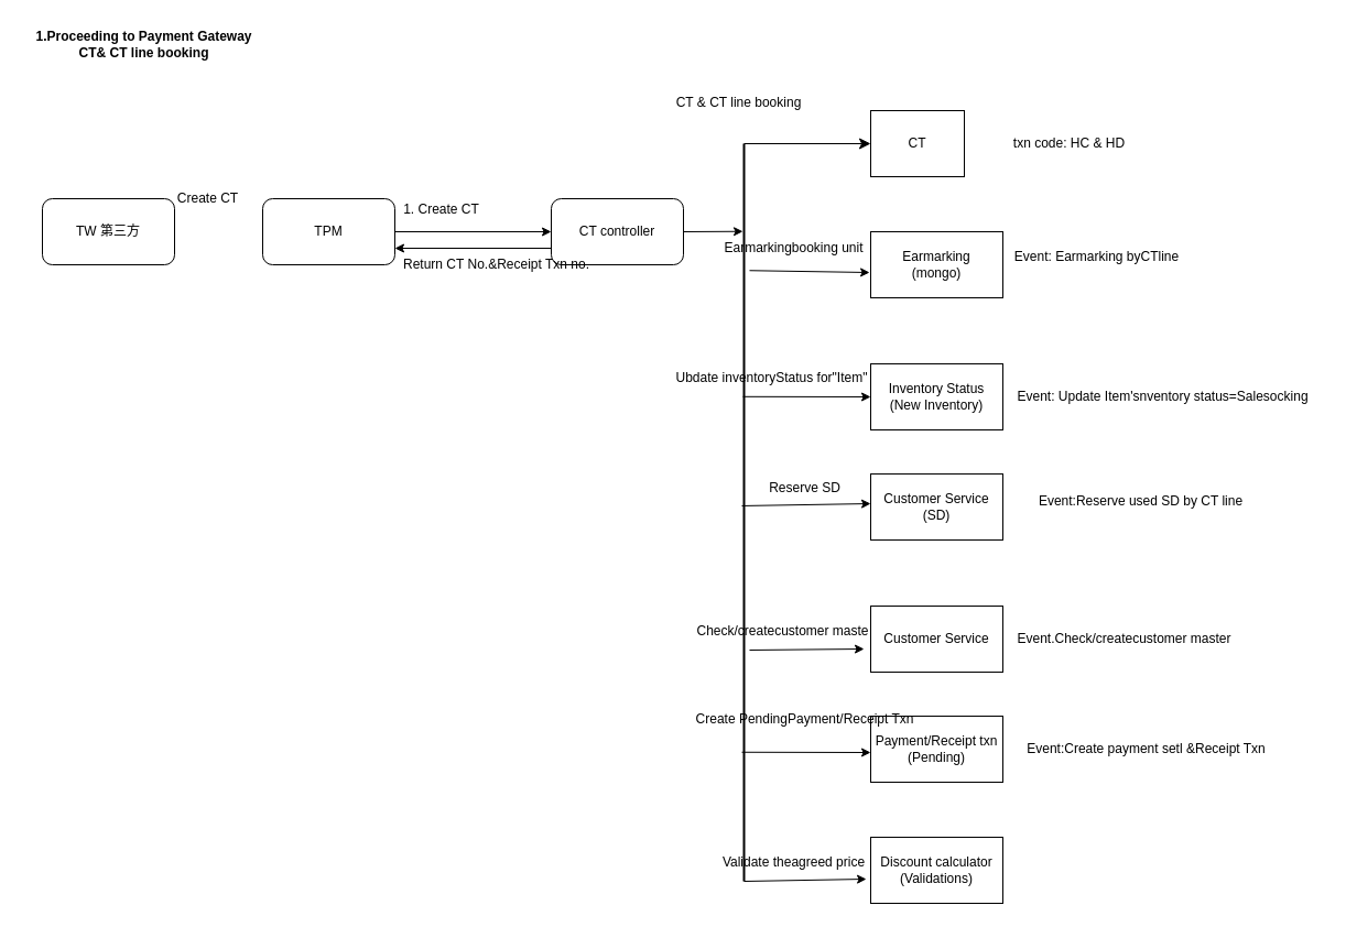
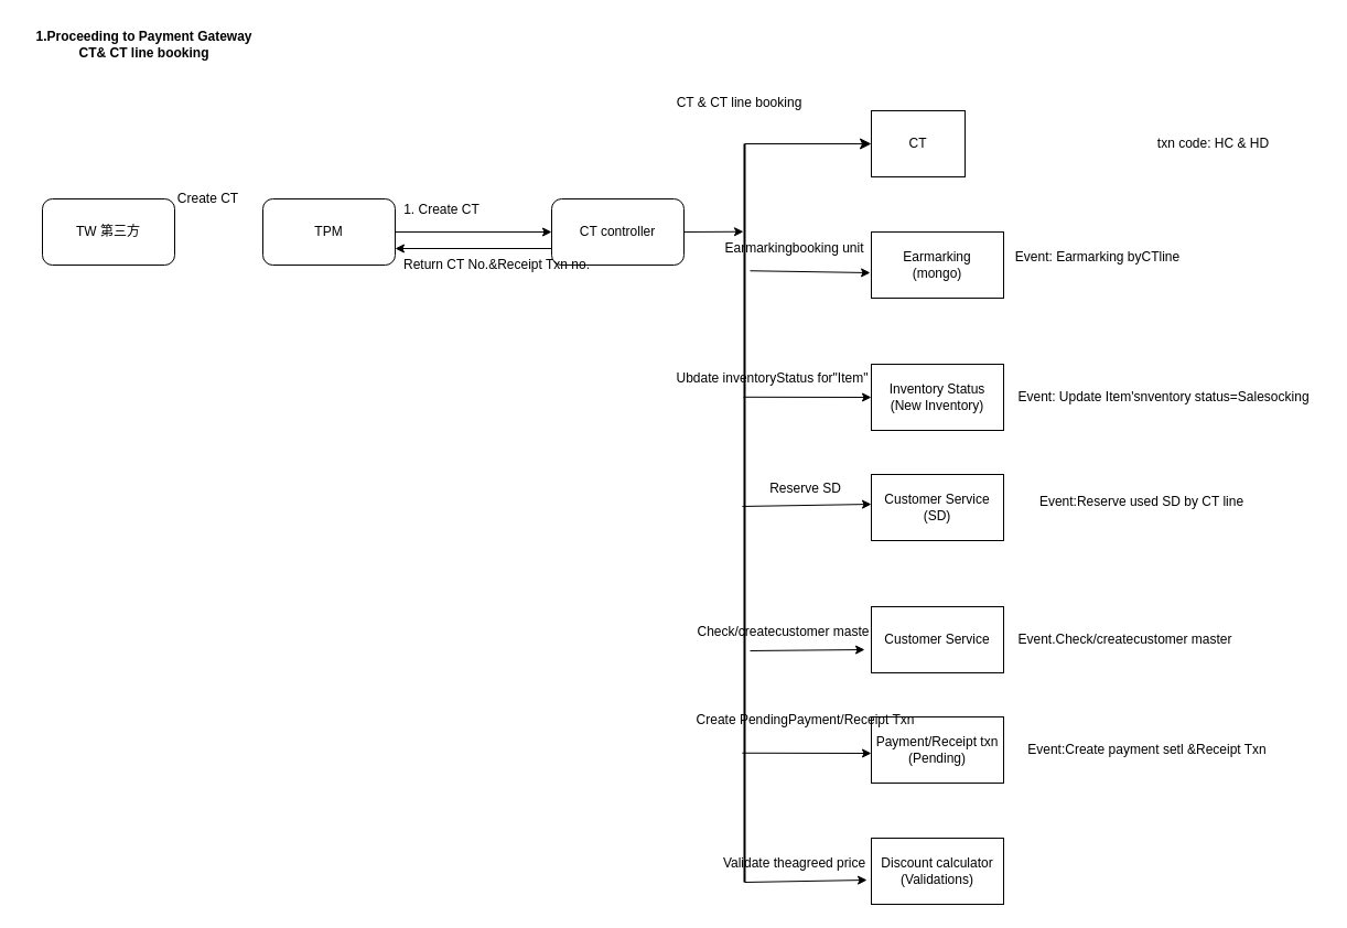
  <mxCell id="0" />
  <mxCell id="1" parent="0" />
  <mxCell id="2" value="TW 第三方" style="rounded=1;whiteSpace=wrap;html=1;" vertex="1" parent="1"><mxGeometry x="38" y="180" width="120" height="60" as="geometry" /></mxCell>
  <mxCell id="3" value="" style="edgeStyle=orthogonalEdgeStyle;rounded=0;orthogonalLoop=1;jettySize=auto;html=1;" edge="1" parent="1" source="4" target="5"><mxGeometry relative="1" as="geometry" /></mxCell>
  <mxCell id="4" value="TPM" style="rounded=1;whiteSpace=wrap;html=1;" vertex="1" parent="1"><mxGeometry x="238" y="180" width="120" height="60" as="geometry" /></mxCell>
  <mxCell id="5" value="CT controller" style="rounded=1;whiteSpace=wrap;html=1;" vertex="1" parent="1"><mxGeometry x="500" y="180" width="120" height="60" as="geometry" /></mxCell>
  <mxCell id="6" value="CT" style="rounded=0;whiteSpace=wrap;html=1;" vertex="1" parent="1"><mxGeometry x="790" y="100" width="85" height="60" as="geometry" /></mxCell>
  <mxCell id="7" value="Earmarking&lt;br&gt;(mongo)" style="rounded=0;whiteSpace=wrap;html=1;" vertex="1" parent="1"><mxGeometry x="790" y="210" width="120" height="60" as="geometry" /></mxCell>
  <mxCell id="8" value="" style="line;strokeWidth=2;direction=south;html=1;" vertex="1" parent="1"><mxGeometry x="670" y="130" width="10" height="670" as="geometry" /></mxCell>
  <mxCell id="9" value="" style="edgeStyle=segmentEdgeStyle;endArrow=classic;html=1;curved=0;rounded=0;endSize=8;startSize=8;entryX=0;entryY=0.5;entryDx=0;entryDy=0;exitX=0;exitY=0.5;exitDx=0;exitDy=0;exitPerimeter=0;" edge="1" parent="1" source="8" target="6"><mxGeometry width="50" height="50" relative="1" as="geometry"><mxPoint x="675" y="109.289" as="sourcePoint" /><mxPoint x="675" y="59.289" as="targetPoint" /></mxGeometry></mxCell>
  <mxCell id="10" value="Inventory Status&lt;br&gt;(New Inventory)" style="rounded=0;whiteSpace=wrap;html=1;" vertex="1" parent="1"><mxGeometry x="790" y="330" width="120" height="60" as="geometry" /></mxCell>
  <mxCell id="11" value="Customer Service&lt;br&gt;(SD)" style="rounded=0;whiteSpace=wrap;html=1;" vertex="1" parent="1"><mxGeometry x="790" y="430" width="120" height="60" as="geometry" /></mxCell>
  <mxCell id="12" value="Customer Service" style="rounded=0;whiteSpace=wrap;html=1;" vertex="1" parent="1"><mxGeometry x="790" y="550" width="120" height="60" as="geometry" /></mxCell>
  <mxCell id="13" value="Payment/Receipt txn&lt;br&gt;(Pending)" style="rounded=0;whiteSpace=wrap;html=1;" vertex="1" parent="1"><mxGeometry x="790" y="650" width="120" height="60" as="geometry" /></mxCell>
  <mxCell id="14" value="Discount calculator&lt;br&gt;(Validations)" style="rounded=0;whiteSpace=wrap;html=1;" vertex="1" parent="1"><mxGeometry x="790" y="760" width="120" height="60" as="geometry" /></mxCell>
  <mxCell id="15" value="" style="endArrow=classic;html=1;rounded=0;exitX=1;exitY=0.5;exitDx=0;exitDy=0;entryX=0.119;entryY=0.6;entryDx=0;entryDy=0;entryPerimeter=0;" edge="1" parent="1" source="5" target="8"><mxGeometry width="50" height="50" relative="1" as="geometry"><mxPoint x="640" y="220" as="sourcePoint" /><mxPoint x="690" y="170" as="targetPoint" /></mxGeometry></mxCell>
  <mxCell id="16" value="" style="endArrow=classic;html=1;rounded=0;exitX=0.343;exitY=0.6;exitDx=0;exitDy=0;exitPerimeter=0;" edge="1" parent="1" source="8"><mxGeometry width="50" height="50" relative="1" as="geometry"><mxPoint x="740" y="410" as="sourcePoint" /><mxPoint x="790" y="360" as="targetPoint" /></mxGeometry></mxCell>
  <mxCell id="17" value="" style="endArrow=classic;html=1;rounded=0;entryX=-0.008;entryY=0.617;entryDx=0;entryDy=0;entryPerimeter=0;exitX=0.172;exitY=0;exitDx=0;exitDy=0;exitPerimeter=0;" edge="1" parent="1" source="8" target="7"><mxGeometry width="50" height="50" relative="1" as="geometry"><mxPoint x="680" y="250" as="sourcePoint" /><mxPoint x="720" y="200" as="targetPoint" /></mxGeometry></mxCell>
  <mxCell id="18" value="" style="endArrow=classic;html=1;rounded=0;exitX=0.491;exitY=0.7;exitDx=0;exitDy=0;exitPerimeter=0;" edge="1" parent="1" source="8"><mxGeometry width="50" height="50" relative="1" as="geometry"><mxPoint x="676" y="475.4" as="sourcePoint" /><mxPoint x="790" y="457" as="targetPoint" /></mxGeometry></mxCell>
  <mxCell id="19" value="" style="endArrow=classic;html=1;rounded=0;entryX=-0.05;entryY=0.65;entryDx=0;entryDy=0;entryPerimeter=0;" edge="1" parent="1" target="12"><mxGeometry width="50" height="50" relative="1" as="geometry"><mxPoint x="680" y="590" as="sourcePoint" /><mxPoint x="730" y="540" as="targetPoint" /></mxGeometry></mxCell>
  <mxCell id="20" value="" style="endArrow=classic;html=1;rounded=0;exitX=0.825;exitY=0.7;exitDx=0;exitDy=0;exitPerimeter=0;" edge="1" parent="1" source="8"><mxGeometry width="50" height="50" relative="1" as="geometry"><mxPoint x="680" y="688" as="sourcePoint" /><mxPoint x="790" y="683" as="targetPoint" /></mxGeometry></mxCell>
  <mxCell id="21" value="" style="endArrow=classic;html=1;rounded=0;exitX=1;exitY=0.5;exitDx=0;exitDy=0;exitPerimeter=0;entryX=-0.033;entryY=0.633;entryDx=0;entryDy=0;entryPerimeter=0;" edge="1" parent="1" source="8" target="14"><mxGeometry width="50" height="50" relative="1" as="geometry"><mxPoint x="740" y="820" as="sourcePoint" /><mxPoint x="790" y="770" as="targetPoint" /></mxGeometry></mxCell>
  <mxCell id="22" value="CT &amp;amp; CT line booking" style="text;html=1;align=center;verticalAlign=middle;resizable=0;points=[];autosize=1;strokeColor=none;fillColor=none;" vertex="1" parent="1"><mxGeometry x="600" y="78" width="140" height="30" as="geometry" /></mxCell>
- <mxCell id="23" value="txn code: HC &amp;amp; HD" style="text;html=1;align=center;verticalAlign=middle;resizable=0;points=[];autosize=1;strokeColor=none;fillColor=none;" vertex="1" parent="1"><mxGeometry x="910" y="115" width="120" height="30" as="geometry" /></mxCell>
+ <mxCell id="23" value="txn code: HC &amp;amp; HD" style="text;html=1;align=center;verticalAlign=middle;resizable=0;points=[];autosize=1;strokeColor=none;fillColor=none;" vertex="1" parent="1"><mxGeometry x="1040" y="115" width="120" height="30" as="geometry" /></mxCell>
  <mxCell id="24" value="Event: Earmarking byCTline" style="text;html=1;align=center;verticalAlign=middle;resizable=0;points=[];autosize=1;strokeColor=none;fillColor=none;" vertex="1" parent="1"><mxGeometry x="910" y="218" width="170" height="30" as="geometry" /></mxCell>
  <mxCell id="25" value="Ubdate inventoryStatus for&quot;Item&quot;" style="text;html=1;align=center;verticalAlign=middle;resizable=0;points=[];autosize=1;strokeColor=none;fillColor=none;" vertex="1" parent="1"><mxGeometry x="600" y="328" width="200" height="30" as="geometry" /></mxCell>
  <mxCell id="26" value="Earmarkingbooking unit" style="text;html=1;align=center;verticalAlign=middle;resizable=0;points=[];autosize=1;strokeColor=none;fillColor=none;" vertex="1" parent="1"><mxGeometry x="645" y="210" width="150" height="30" as="geometry" /></mxCell>
  <mxCell id="27" value="Reserve SD" style="text;html=1;align=center;verticalAlign=middle;resizable=0;points=[];autosize=1;strokeColor=none;fillColor=none;" vertex="1" parent="1"><mxGeometry x="685" y="428" width="90" height="30" as="geometry" /></mxCell>
  <mxCell id="28" value="Check/createcustomer maste" style="text;html=1;align=center;verticalAlign=middle;resizable=0;points=[];autosize=1;strokeColor=none;fillColor=none;" vertex="1" parent="1"><mxGeometry x="620" y="558" width="180" height="30" as="geometry" /></mxCell>
  <mxCell id="29" value="Create PendingPayment/Receipt Txn" style="text;html=1;align=center;verticalAlign=middle;resizable=0;points=[];autosize=1;strokeColor=none;fillColor=none;" vertex="1" parent="1"><mxGeometry x="620" y="638" width="220" height="30" as="geometry" /></mxCell>
  <mxCell id="30" value="Validate theagreed price" style="text;html=1;align=center;verticalAlign=middle;resizable=0;points=[];autosize=1;strokeColor=none;fillColor=none;" vertex="1" parent="1"><mxGeometry x="645" y="768" width="150" height="30" as="geometry" /></mxCell>
  <mxCell id="31" value="Event: Update Item'snventory status=Salesocking" style="text;html=1;align=center;verticalAlign=middle;resizable=0;points=[];autosize=1;strokeColor=none;fillColor=none;" vertex="1" parent="1"><mxGeometry x="910" y="345" width="290" height="30" as="geometry" /></mxCell>
  <mxCell id="32" value="Event:Reserve used SD by CT line" style="text;html=1;align=center;verticalAlign=middle;resizable=0;points=[];autosize=1;strokeColor=none;fillColor=none;" vertex="1" parent="1"><mxGeometry x="930" y="440" width="210" height="30" as="geometry" /></mxCell>
  <mxCell id="33" value="Event.Check/createcustomer master" style="text;html=1;align=center;verticalAlign=middle;resizable=0;points=[];autosize=1;strokeColor=none;fillColor=none;" vertex="1" parent="1"><mxGeometry x="910" y="565" width="220" height="30" as="geometry" /></mxCell>
  <mxCell id="34" value="Event:Create payment setl &amp;amp;Receipt Txn" style="text;html=1;align=center;verticalAlign=middle;resizable=0;points=[];autosize=1;strokeColor=none;fillColor=none;" vertex="1" parent="1"><mxGeometry x="920" y="665" width="240" height="30" as="geometry" /></mxCell>
  <mxCell id="35" value="Create CT" style="text;html=1;align=center;verticalAlign=middle;resizable=0;points=[];autosize=1;strokeColor=none;fillColor=none;" vertex="1" parent="1"><mxGeometry x="148" y="165" width="80" height="30" as="geometry" /></mxCell>
  <mxCell id="36" value="&lt;div&gt;&lt;b&gt;1.Proceeding to Payment Gateway&lt;/b&gt;&lt;/div&gt;&lt;div&gt;&lt;b&gt;CT&amp;amp; CT line booking&lt;/b&gt;&lt;/div&gt;" style="text;html=1;align=center;verticalAlign=middle;resizable=0;points=[];autosize=1;strokeColor=none;fillColor=none;" vertex="1" parent="1"><mxGeometry x="20" y="20" width="220" height="40" as="geometry" /></mxCell>
  <mxCell id="37" value="" style="endArrow=classic;html=1;rounded=0;exitX=0;exitY=0.75;exitDx=0;exitDy=0;entryX=1;entryY=0.75;entryDx=0;entryDy=0;" edge="1" parent="1" source="5" target="4"><mxGeometry width="50" height="50" relative="1" as="geometry"><mxPoint x="360" y="337" as="sourcePoint" /><mxPoint x="410" y="287" as="targetPoint" /></mxGeometry></mxCell>
  <mxCell id="38" value="Return CT No.&amp;amp;Receipt Txn no." style="text;html=1;align=center;verticalAlign=middle;resizable=0;points=[];autosize=1;strokeColor=none;fillColor=none;" vertex="1" parent="1"><mxGeometry x="355" y="225" width="190" height="30" as="geometry" /></mxCell>
  <mxCell id="39" value="1. Create CT" style="text;html=1;align=center;verticalAlign=middle;resizable=0;points=[];autosize=1;strokeColor=none;fillColor=none;" vertex="1" parent="1"><mxGeometry x="355" y="175" width="90" height="30" as="geometry" /></mxCell>
